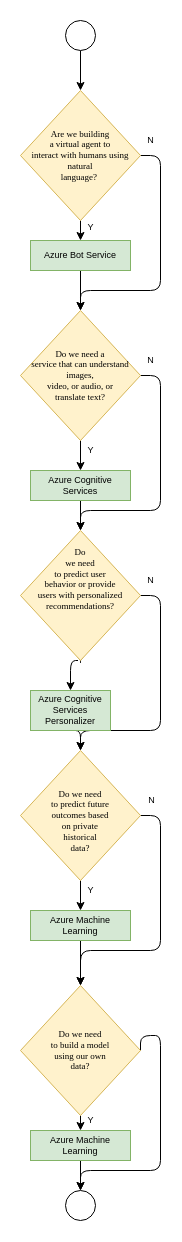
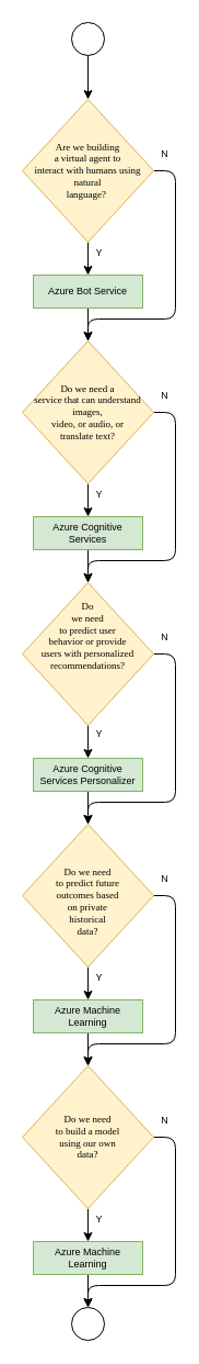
  <mxCell id="0" />
  <mxCell id="1" parent="0" />
  <mxCell id="2" value="Y" style="edgeStyle=orthogonalEdgeStyle;orthogonalLoop=1;jettySize=auto;html=1;exitX=0.5;exitY=1;exitDx=0;exitDy=0;entryX=0.5;entryY=0;entryDx=0;entryDy=0;fontSize=9;" parent="1" source="4" target="21" edge="1"><mxGeometry x="-0.333" y="10" relative="1" as="geometry"><mxPoint as="offset" /></mxGeometry></mxCell>
  <mxCell id="3" value="N" style="edgeStyle=orthogonalEdgeStyle;orthogonalLoop=1;jettySize=auto;html=1;exitX=1;exitY=0.5;exitDx=0;exitDy=0;fontSize=9;entryX=0.5;entryY=0;entryDx=0;entryDy=0;" parent="1" source="4" target="7" edge="1"><mxGeometry x="-0.923" y="15" relative="1" as="geometry"><mxPoint x="80" y="290" as="targetPoint" /><Array as="points"><mxPoint x="160" y="155" /><mxPoint x="160" y="290" /><mxPoint x="80" y="290" /></Array><mxPoint as="offset" /></mxGeometry></mxCell>
  <mxCell id="4" value="&lt;font style=&quot;font-size: 9px ; line-height: 50%&quot; face=&quot;Verdana&quot;&gt;Are we building&lt;br&gt;a virtual agent to&lt;br&gt;interact with humans using natural&lt;br&gt;language?&amp;nbsp;&lt;/font&gt;" style="rhombus;whiteSpace=wrap;html=1;spacing=0;fontSize=9;fillColor=#fff2cc;strokeColor=#d6b656;" parent="1" vertex="1"><mxGeometry x="20" y="90" width="120" height="130" as="geometry" /></mxCell>
  <mxCell id="5" value="Y" style="edgeStyle=orthogonalEdgeStyle;orthogonalLoop=1;jettySize=auto;html=1;exitX=0.5;exitY=1;exitDx=0;exitDy=0;entryX=0.5;entryY=0;entryDx=0;entryDy=0;fontSize=9;" parent="1" source="7" target="23" edge="1"><mxGeometry x="-0.333" y="10" relative="1" as="geometry"><mxPoint as="offset" /></mxGeometry></mxCell>
  <mxCell id="6" value="N" style="edgeStyle=orthogonalEdgeStyle;orthogonalLoop=1;jettySize=auto;html=1;exitX=1;exitY=0.5;exitDx=0;exitDy=0;entryX=0.5;entryY=0;entryDx=0;entryDy=0;fontSize=9;" parent="1" source="7" target="10" edge="1"><mxGeometry x="-0.922" y="15" relative="1" as="geometry"><Array as="points"><mxPoint x="160" y="375" /><mxPoint x="160" y="510" /><mxPoint x="80" y="510" /></Array><mxPoint as="offset" /></mxGeometry></mxCell>
  <mxCell id="7" value="&lt;font face=&quot;Verdana&quot;&gt;Do we need a&lt;br&gt;service that can understand images,&lt;br&gt;video, or audio, or&lt;br&gt;translate text?&lt;/font&gt;" style="rhombus;whiteSpace=wrap;html=1;spacing=0;fontSize=9;fillColor=#fff2cc;strokeColor=#d6b656;" parent="1" vertex="1"><mxGeometry x="20" y="310" width="120" height="130" as="geometry" /></mxCell>
  <mxCell id="8" value="Y" style="edgeStyle=orthogonalEdgeStyle;orthogonalLoop=1;jettySize=auto;html=1;exitX=0.5;exitY=1;exitDx=0;exitDy=0;entryX=0.5;entryY=0;entryDx=0;entryDy=0;fontSize=9;" parent="1" source="10" target="25" edge="1"><mxGeometry x="-0.5" y="10" relative="1" as="geometry"><mxPoint as="offset" /></mxGeometry></mxCell>
  <mxCell id="9" value="N" style="edgeStyle=orthogonalEdgeStyle;orthogonalLoop=1;jettySize=auto;html=1;exitX=1;exitY=0.5;exitDx=0;exitDy=0;entryX=0.5;entryY=0;entryDx=0;entryDy=0;fontSize=9;" parent="1" source="10" target="15" edge="1"><mxGeometry x="-0.922" y="15" relative="1" as="geometry"><Array as="points"><mxPoint x="160" y="595" /><mxPoint x="160" y="730" /><mxPoint x="80" y="730" /></Array><mxPoint as="offset" /></mxGeometry></mxCell>
  <mxCell id="10" value="&lt;font face=&quot;Verdana&quot;&gt;Do&lt;br&gt;we need&lt;br&gt;to predict user&lt;br&gt;behavior or provide&lt;br&gt;users with personalized recommendations?&lt;br&gt;&lt;br&gt;&lt;br&gt;&lt;br&gt;&lt;/font&gt;" style="rhombus;whiteSpace=wrap;html=1;spacing=0;fontSize=9;fillColor=#fff2cc;strokeColor=#d6b656;" parent="1" vertex="1"><mxGeometry x="20" y="530" width="120" height="130" as="geometry" /></mxCell>
  <mxCell id="11" style="edgeStyle=orthogonalEdgeStyle;orthogonalLoop=1;jettySize=auto;html=1;exitX=0.5;exitY=1;exitDx=0;exitDy=0;entryX=0.5;entryY=0;entryDx=0;entryDy=0;fontSize=9;" parent="1" source="12" target="4" edge="1"><mxGeometry relative="1" as="geometry" /></mxCell>
  <mxCell id="12" value="" style="ellipse;whiteSpace=wrap;html=1;aspect=fixed;fontSize=9;" parent="1" vertex="1"><mxGeometry x="65" y="20" width="30" height="30" as="geometry" /></mxCell>
  <mxCell id="13" value="Y" style="edgeStyle=orthogonalEdgeStyle;orthogonalLoop=1;jettySize=auto;html=1;exitX=0.5;exitY=1;exitDx=0;exitDy=0;entryX=0.5;entryY=0;entryDx=0;entryDy=0;fontSize=9;" parent="1" source="15" target="27" edge="1"><mxGeometry x="-0.333" y="10" relative="1" as="geometry"><mxPoint as="offset" /></mxGeometry></mxCell>
  <mxCell id="14" value="N" style="edgeStyle=orthogonalEdgeStyle;orthogonalLoop=1;jettySize=auto;html=1;exitX=1;exitY=0.5;exitDx=0;exitDy=0;entryX=0.5;entryY=0;entryDx=0;entryDy=0;fontSize=9;" parent="1" source="15" target="18" edge="1"><mxGeometry x="-0.922" y="15" relative="1" as="geometry"><Array as="points"><mxPoint x="160" y="815" /><mxPoint x="160" y="950" /><mxPoint x="80" y="950" /></Array><mxPoint as="offset" /></mxGeometry></mxCell>
  <mxCell id="15" value="&lt;font face=&quot;Verdana&quot;&gt;&amp;nbsp;&lt;br&gt;Do we need&lt;br&gt;to predict future&lt;br&gt;outcomes based&lt;br&gt;on private&lt;br&gt;historical&lt;br&gt;data?&lt;br&gt;&lt;/font&gt;" style="rhombus;whiteSpace=wrap;html=1;spacing=0;fontSize=9;fillColor=#fff2cc;strokeColor=#d6b656;" parent="1" vertex="1"><mxGeometry x="20" y="750" width="120" height="130" as="geometry" /></mxCell>
  <mxCell id="16" value="Y" style="edgeStyle=orthogonalEdgeStyle;orthogonalLoop=1;jettySize=auto;html=1;exitX=0.5;exitY=1;exitDx=0;exitDy=0;entryX=0.5;entryY=0;entryDx=0;entryDy=0;fontSize=9;" parent="1" source="18" target="29" edge="1"><mxGeometry x="-0.333" y="10" relative="1" as="geometry"><mxPoint as="offset" /></mxGeometry></mxCell>
  <mxCell id="17" value="N" style="edgeStyle=orthogonalEdgeStyle;orthogonalLoop=1;jettySize=auto;html=1;exitX=1;exitY=0.5;exitDx=0;exitDy=0;entryX=0.5;entryY=0;entryDx=0;entryDy=0;fontSize=9;" parent="1" source="18" target="19" edge="1"><mxGeometry x="-0.922" y="15" relative="1" as="geometry"><Array as="points"><mxPoint x="160" y="1035" /><mxPoint x="160" y="1170" /><mxPoint x="80" y="1170" /></Array><mxPoint as="offset" /></mxGeometry></mxCell>
- <mxCell id="18" value="&lt;font face=&quot;Verdana&quot;&gt;&amp;nbsp;&lt;br&gt;Do we need&lt;br&gt;to build a model&lt;br&gt;using our own&lt;br&gt;data?&lt;br&gt;&amp;nbsp;&lt;br&gt;&lt;/font&gt;" style="rhombus;whiteSpace=wrap;html=1;spacing=0;fontSize=9;fillColor=#fff2cc;strokeColor=#d6b656;" parent="1" vertex="1"><mxGeometry x="20" y="985" width="120" height="130" as="geometry" /></mxCell>
+ <mxCell id="18" value="&lt;font face=&quot;Verdana&quot;&gt;&amp;nbsp;&lt;br&gt;Do we need&lt;br&gt;to build a model&lt;br&gt;using our own&lt;br&gt;data?&lt;br&gt;&amp;nbsp;&lt;br&gt;&lt;/font&gt;" style="rhombus;whiteSpace=wrap;html=1;spacing=0;fontSize=9;fillColor=#fff2cc;strokeColor=#d6b656;" parent="1" vertex="1"><mxGeometry x="20" y="970" width="120" height="130" as="geometry" /></mxCell>
  <mxCell id="19" value="" style="ellipse;whiteSpace=wrap;html=1;aspect=fixed;fontSize=9;" parent="1" vertex="1"><mxGeometry x="65" y="1190" width="30" height="30" as="geometry" /></mxCell>
  <mxCell id="20" style="edgeStyle=orthogonalEdgeStyle;orthogonalLoop=1;jettySize=auto;html=1;exitX=0.5;exitY=1;exitDx=0;exitDy=0;entryX=0.5;entryY=0;entryDx=0;entryDy=0;fontSize=9;" parent="1" source="21" target="7" edge="1"><mxGeometry relative="1" as="geometry" /></mxCell>
- <mxCell id="21" value="Azure Bot Service" style="whiteSpace=wrap;html=1;fontSize=9;fillColor=#d5e8d4;strokeColor=#82b366;" parent="1" vertex="1"><mxGeometry x="30" y="240" width="100" height="30" as="geometry" /></mxCell>
+ <mxCell id="21" value="Azure Bot Service" style="whiteSpace=wrap;html=1;fontSize=9;fillColor=#d5e8d4;strokeColor=#82b366;" parent="1" vertex="1"><mxGeometry x="30" y="250" width="100" height="30" as="geometry" /></mxCell>
  <mxCell id="22" style="edgeStyle=orthogonalEdgeStyle;orthogonalLoop=1;jettySize=auto;html=1;exitX=0.5;exitY=1;exitDx=0;exitDy=0;entryX=0.5;entryY=0;entryDx=0;entryDy=0;fontSize=9;" parent="1" source="23" target="10" edge="1"><mxGeometry relative="1" as="geometry" /></mxCell>
  <mxCell id="23" value="Azure Cognitive Services" style="whiteSpace=wrap;html=1;fontSize=9;fillColor=#d5e8d4;strokeColor=#82b366;" parent="1" vertex="1"><mxGeometry x="30" y="470" width="100" height="30" as="geometry" /></mxCell>
  <mxCell id="24" style="edgeStyle=orthogonalEdgeStyle;orthogonalLoop=1;jettySize=auto;html=1;exitX=0.5;exitY=1;exitDx=0;exitDy=0;entryX=0.5;entryY=0;entryDx=0;entryDy=0;fontSize=9;" parent="1" source="25" target="15" edge="1"><mxGeometry relative="1" as="geometry" /></mxCell>
- <mxCell id="25" value="Azure Cognitive Services Personalizer" style="whiteSpace=wrap;html=1;fontSize=9;fillColor=#d5e8d4;strokeColor=#82b366;" parent="1" vertex="1"><mxGeometry x="30" y="690" width="80" height="40" as="geometry" /></mxCell>
+ <mxCell id="25" value="Azure Cognitive Services Personalizer" style="whiteSpace=wrap;html=1;fontSize=9;fillColor=#d5e8d4;strokeColor=#82b366;" parent="1" vertex="1"><mxGeometry x="30" y="690" width="100" height="30" as="geometry" /></mxCell>
  <mxCell id="26" style="edgeStyle=orthogonalEdgeStyle;orthogonalLoop=1;jettySize=auto;html=1;exitX=0.5;exitY=1;exitDx=0;exitDy=0;entryX=0.5;entryY=0;entryDx=0;entryDy=0;fontSize=9;" parent="1" source="27" target="18" edge="1"><mxGeometry relative="1" as="geometry" /></mxCell>
  <mxCell id="27" value="Azure Machine&lt;br&gt;Learning" style="whiteSpace=wrap;html=1;fontSize=9;fillColor=#d5e8d4;strokeColor=#82b366;" parent="1" vertex="1"><mxGeometry x="30" y="910" width="100" height="30" as="geometry" /></mxCell>
  <mxCell id="28" style="edgeStyle=orthogonalEdgeStyle;orthogonalLoop=1;jettySize=auto;html=1;exitX=0.5;exitY=1;exitDx=0;exitDy=0;entryX=0.5;entryY=0;entryDx=0;entryDy=0;fontSize=9;" parent="1" source="29" target="19" edge="1"><mxGeometry relative="1" as="geometry" /></mxCell>
  <mxCell id="29" value="Azure Machine&lt;br&gt;Learning" style="whiteSpace=wrap;html=1;fontSize=9;fillColor=#d5e8d4;strokeColor=#82b366;" parent="1" vertex="1"><mxGeometry x="30" y="1130" width="100" height="30" as="geometry" /></mxCell>
